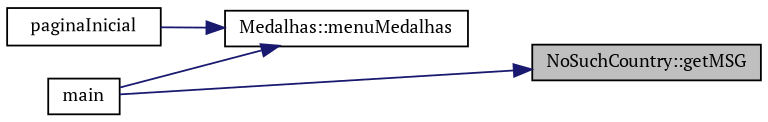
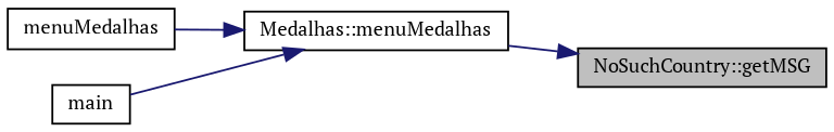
  digraph {
    fontname="PT Serif"
    rankdir=RL
    node [color=black fillcolor=white fontname="PT Serif" fontsize=10 shape=record style=filled]
    edge [color=midnightblue dir=back fontname="PT Serif" fontsize=10 labelfontname=Helvetica labelfontsize=10 style=solid]
    n1 [fillcolor=grey75 fontcolor=black height=0.2 label="NoSuchCountry::getMSG" width=0.4]
    n2 [height=0.2 label="Medalhas::menuMedalhas" width=0.4]
-   n3 [height=0.2 label=paginaInicial width=0.4]
+   n3 [height=0.2 label=menuMedalhas width=0.4]
    n4 [height=0.2 label=main width=0.4]
-   n1 -> n4
+   n1 -> n2
    n2 -> n3
    n2 -> n4
  }
